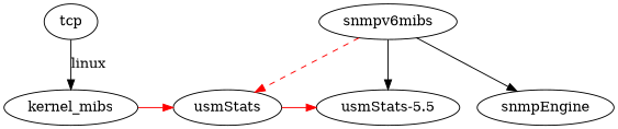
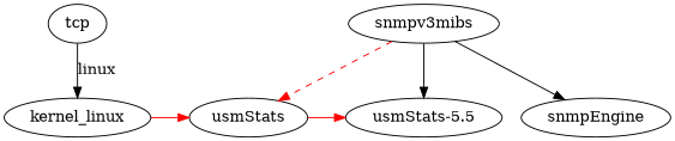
  digraph {
    tcp [height=0.50 width=0.75]
-   kernel_linux [height=0.50 width=1.67 label=kernel_mibs]
+   kernel_linux [height=0.50 width=1.67]
    usmStats [height=0.50 width=1.28]
    "usmStats-5.5" [height=0.50 width=1.75]
-   snmpv3mibs [height=0.50 width=1.67 label=snmpv6mibs]
+   snmpv3mibs [height=0.50 width=1.67]
    snmpEngine [height=0.50 width=1.67]
    tcp -> kernel_linux [label=linux]
    kernel_linux -> usmStats [color=red constraint=false]
    usmStats -> "usmStats-5.5" [color=red constraint=false]
    snmpv3mibs -> usmStats [color=red style=dashed]
    snmpv3mibs -> "usmStats-5.5"
    snmpv3mibs -> snmpEngine
  }
